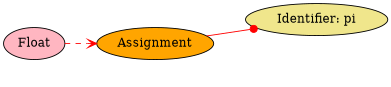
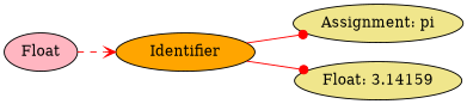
  digraph {
    rankdir=LR
    node [fillcolor=khaki style=filled]
    edge [arrowhead=dot color=red style=solid]
    n1 [fillcolor=lightpink label=Float]
-   n2 [fillcolor=orange label=Assignment]
-   n3 [label="Identifier: pi"]
+   n2 [fillcolor=orange label=Identifier]
+   n3 [label="Assignment: pi"]
+   n4 [label="Float: 3.14159"]
    n1 -> n2 [arrowhead=vee style=dashed]
    n2 -> n3
+   n2 -> n4
  }
